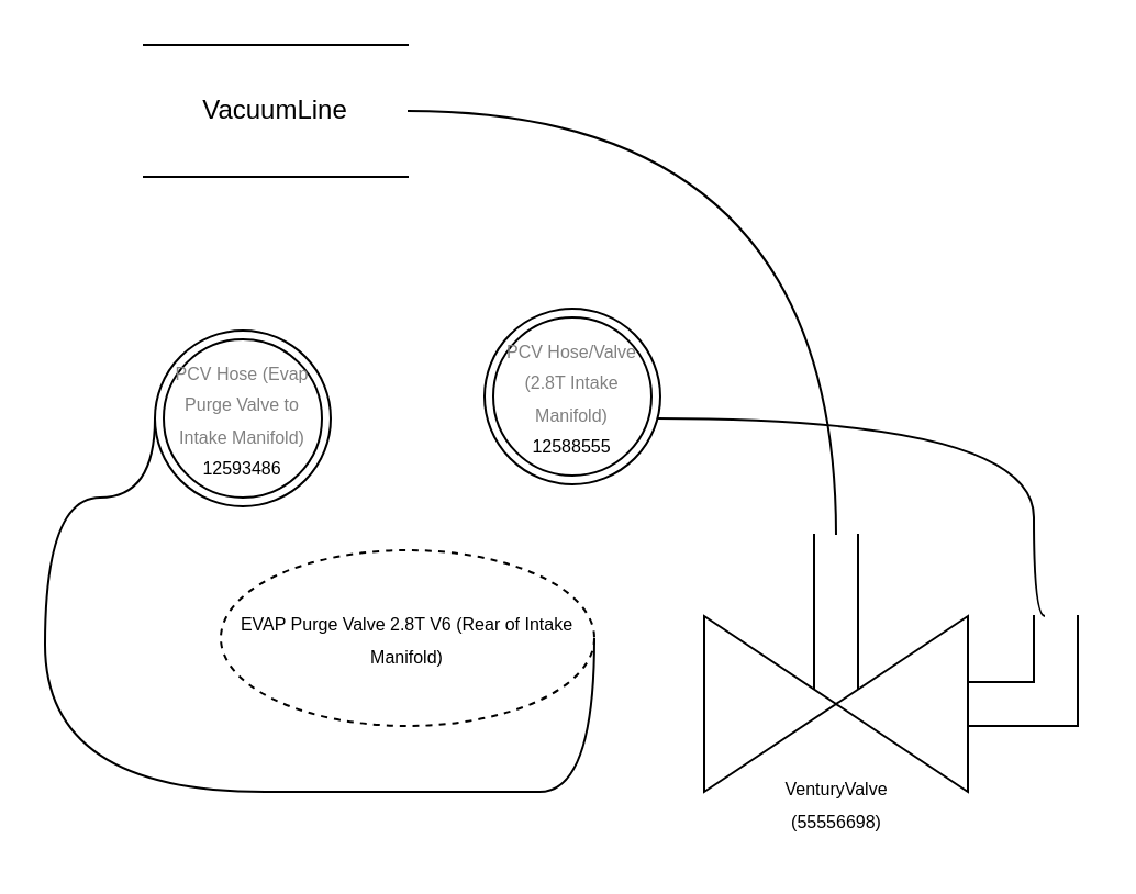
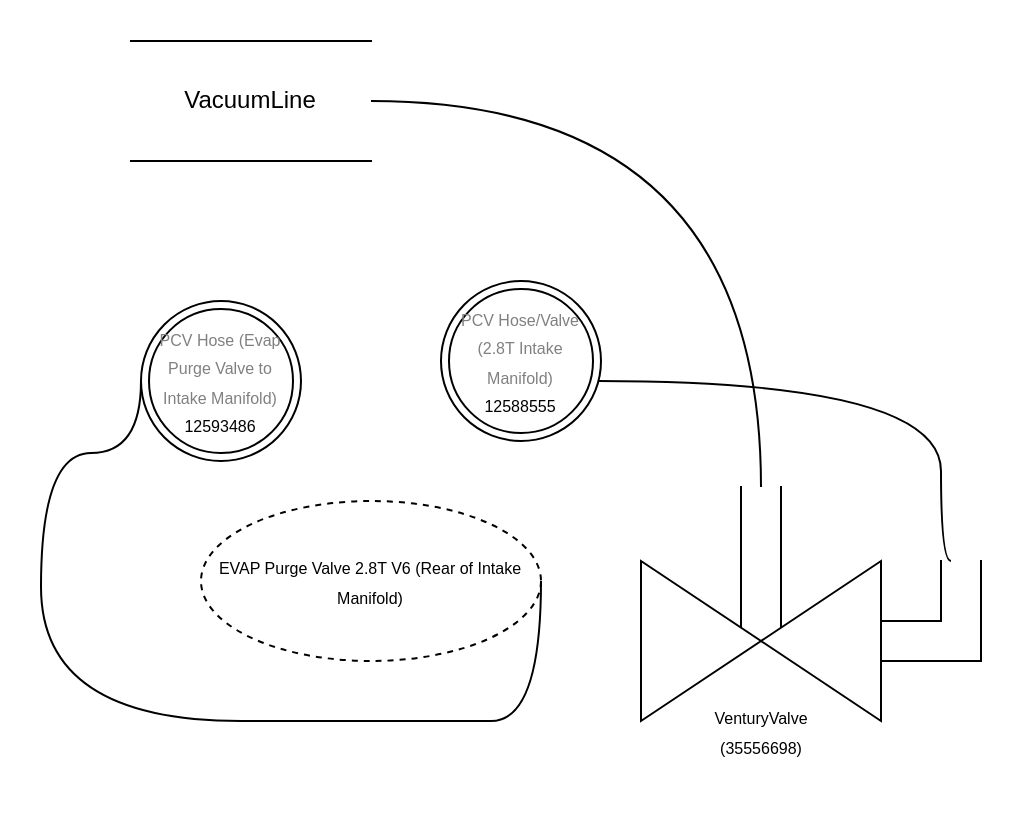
  <mxCell id="0" />
  <mxCell id="1" parent="0" />
  <mxCell id="2" value="&lt;font style=&quot;font-size: 8px;&quot;&gt;&lt;a style=&quot;text-decoration: none; color: rgb(128, 128, 128); font-family: Saab, sans-serif; font-size: 8px;&quot; href=&quot;https://www.esaabparts.com/saab/parts/12593486&quot;&gt;PCV Hose (Evap Purge Valve to Intake Manifold)&lt;/a&gt;&lt;br&gt;12593486&lt;br&gt;&lt;/font&gt;" style="ellipse;shape=doubleEllipse;whiteSpace=wrap;html=1;aspect=fixed;" vertex="1" parent="1"><mxGeometry x="70" y="150" width="80" height="80" as="geometry" /></mxCell>
  <mxCell id="3" value="&lt;font size=&quot;1&quot;&gt;&lt;a style=&quot;text-decoration: none; color: rgb(128, 128, 128); font-family: Saab, sans-serif; font-size: 8px;&quot; href=&quot;https://www.esaabparts.com/saab/parts/12588555&quot;&gt;PCV Hose/Valve (2.8T Intake Manifold)&lt;/a&gt;&lt;/font&gt;&lt;br&gt;&lt;font style=&quot;font-size: 8px;&quot;&gt;12588555&lt;br&gt;&lt;/font&gt;" style="ellipse;shape=doubleEllipse;whiteSpace=wrap;html=1;aspect=fixed;" vertex="1" parent="1"><mxGeometry x="220" y="140" width="80" height="80" as="geometry" /></mxCell>
  <mxCell id="4" value="VacuumLine" style="shape=partialRectangle;whiteSpace=wrap;html=1;left=0;right=0;fillColor=none;" vertex="1" parent="1"><mxGeometry x="65" y="20" width="120" height="60" as="geometry" /></mxCell>
  <mxCell id="5" value="" style="triangle;whiteSpace=wrap;html=1;" vertex="1" parent="1"><mxGeometry x="320" y="280" width="60" height="80" as="geometry" /></mxCell>
  <mxCell id="6" value="" style="triangle;whiteSpace=wrap;html=1;rotation=-180;" vertex="1" parent="1"><mxGeometry x="380" y="280" width="60" height="80" as="geometry" /></mxCell>
  <mxCell id="7" value="" style="shape=partialRectangle;whiteSpace=wrap;html=1;left=0;right=0;fillColor=none;rotation=90;" vertex="1" parent="1"><mxGeometry x="345" y="268" width="70" height="20" as="geometry" /></mxCell>
  <mxCell id="8" value="" style="shape=partialRectangle;whiteSpace=wrap;html=1;left=0;right=0;fillColor=none;" vertex="1" parent="1"><mxGeometry x="440" y="310" width="30" height="20" as="geometry" /></mxCell>
  <mxCell id="9" value="" style="shape=partialRectangle;whiteSpace=wrap;html=1;left=0;right=0;fillColor=none;rotation=-90;" vertex="1" parent="1"><mxGeometry x="465" y="285" width="30" height="20" as="geometry" /></mxCell>
  <mxCell id="10" value="&lt;font style=&quot;font-size: 8px;&quot;&gt;EVAP Purge Valve 2.8T V6 (Rear of Intake Manifold)&lt;/font&gt;" style="ellipse;whiteSpace=wrap;html=1;dashed=1;" vertex="1" parent="1"><mxGeometry x="100" y="250" width="170" height="80" as="geometry" /></mxCell>
  <mxCell id="11" value="" style="endArrow=none;html=1;rounded=0;exitX=1;exitY=0.5;exitDx=0;exitDy=0;edgeStyle=orthogonalEdgeStyle;curved=1;entryX=0;entryY=0.5;entryDx=0;entryDy=0;" edge="1" parent="1" source="10" target="2"><mxGeometry width="50" height="50" relative="1" as="geometry"><mxPoint x="60" y="250" as="sourcePoint" /><mxPoint x="110" y="200" as="targetPoint" /><Array as="points"><mxPoint x="220" y="360" /><mxPoint x="20" y="360" /><mxPoint x="20" y="226" /><mxPoint x="50" y="226" /></Array></mxGeometry></mxCell>
  <mxCell id="12" value="" style="endArrow=none;html=1;rounded=0;exitX=1;exitY=0.25;exitDx=0;exitDy=0;edgeStyle=orthogonalEdgeStyle;curved=1;" edge="1" parent="1" source="9" target="3"><mxGeometry width="50" height="50" relative="1" as="geometry"><mxPoint x="60" y="310" as="sourcePoint" /><mxPoint x="110" y="260" as="targetPoint" /><Array as="points"><mxPoint x="470" y="190" /></Array></mxGeometry></mxCell>
  <mxCell id="13" value="" style="endArrow=none;html=1;rounded=0;entryX=0;entryY=0.5;entryDx=0;entryDy=0;exitX=1;exitY=0.5;exitDx=0;exitDy=0;edgeStyle=orthogonalEdgeStyle;curved=1;" edge="1" parent="1" source="4" target="7"><mxGeometry width="50" height="50" relative="1" as="geometry"><mxPoint x="60" y="290" as="sourcePoint" /><mxPoint x="110" y="240" as="targetPoint" /></mxGeometry></mxCell>
  <mxCell id="14" value="" style="endArrow=none;html=1;rounded=0;entryX=0;entryY=1;entryDx=0;entryDy=0;exitX=1;exitY=1;exitDx=0;exitDy=0;edgeStyle=orthogonalEdgeStyle;" edge="1" parent="1" source="8" target="9"><mxGeometry width="50" height="50" relative="1" as="geometry"><mxPoint x="360" y="320" as="sourcePoint" /><mxPoint x="410" y="270" as="targetPoint" /><Array as="points"><mxPoint x="490" y="330" /></Array></mxGeometry></mxCell>
- <mxCell id="15" value="&lt;font style=&quot;font-size: 8px;&quot;&gt;VenturyValve&lt;br&gt;(55556698)&lt;/font&gt;" style="text;html=1;align=center;verticalAlign=middle;resizable=0;points=[];autosize=1;strokeColor=none;fillColor=none;" vertex="1" parent="1"><mxGeometry x="345" y="345" width="70" height="40" as="geometry" /></mxCell>
+ <mxCell id="15" value="&lt;font style=&quot;font-size: 8px;&quot;&gt;VenturyValve&lt;br&gt;(35556698)&lt;/font&gt;" style="text;html=1;align=center;verticalAlign=middle;resizable=0;points=[];autosize=1;strokeColor=none;fillColor=none;" vertex="1" parent="1"><mxGeometry x="345" y="345" width="70" height="40" as="geometry" /></mxCell>
